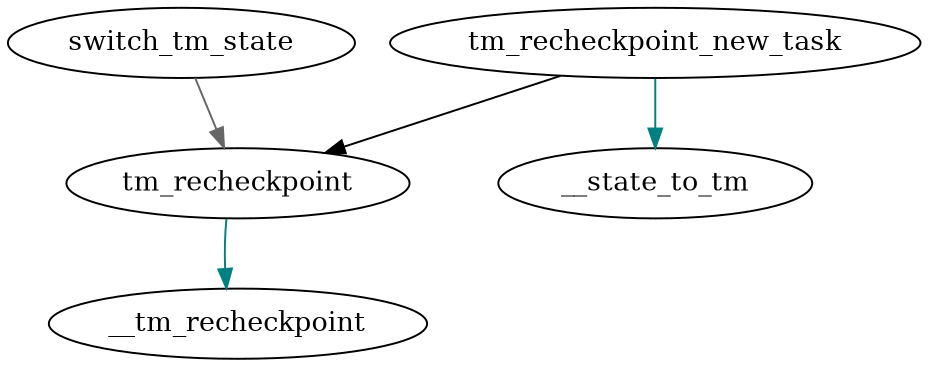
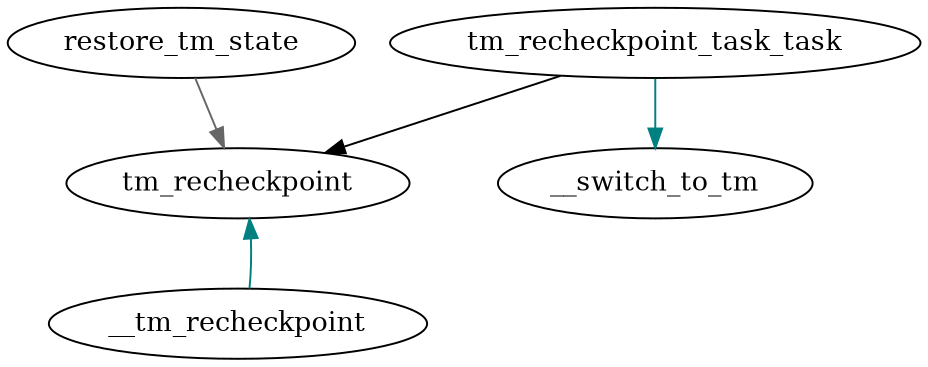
  digraph {
    edge [color=teal]
    tm_recheckpoint
    __tm_recheckpoint
-   tm_recheckpoint_new_task
-   __switch_to_tm [label=__state_to_tm]
-   restore_tm_state [label=switch_tm_state]
-   tm_recheckpoint -> __tm_recheckpoint
+   tm_recheckpoint_new_task [label=tm_recheckpoint_task_task]
+   __switch_to_tm
+   restore_tm_state
+   __tm_recheckpoint -> tm_recheckpoint
    tm_recheckpoint_new_task -> tm_recheckpoint [color=black]
    tm_recheckpoint_new_task -> __switch_to_tm
    restore_tm_state -> tm_recheckpoint [color=gray40]
  }
